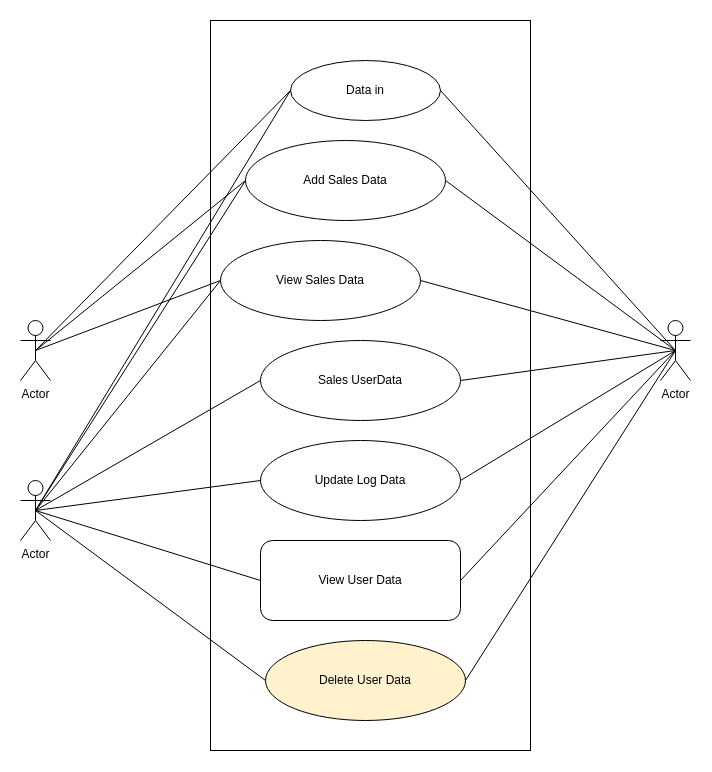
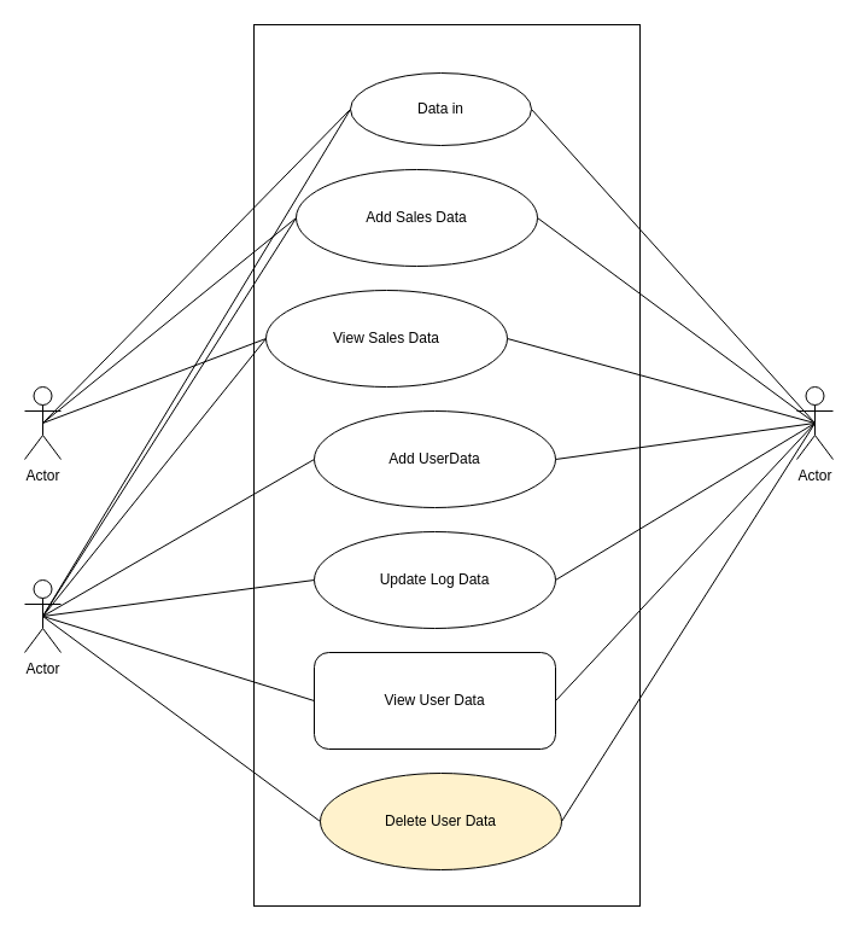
  <mxCell id="0" />
  <mxCell id="1" parent="0" />
  <mxCell id="2" value="" style="rounded=0;whiteSpace=wrap;html=1;" vertex="1" parent="1"><mxGeometry x="210" y="20" width="320" height="730" as="geometry" /></mxCell>
  <mxCell id="3" value="Actor" style="shape=umlActor;verticalLabelPosition=bottom;verticalAlign=top;html=1;outlineConnect=0;" vertex="1" parent="1"><mxGeometry x="20" y="320" width="30" height="60" as="geometry" /></mxCell>
  <mxCell id="4" value="Actor" style="shape=umlActor;verticalLabelPosition=bottom;verticalAlign=top;html=1;outlineConnect=0;" vertex="1" parent="1"><mxGeometry x="20" y="480" width="30" height="60" as="geometry" /></mxCell>
  <mxCell id="5" value="Actor" style="shape=umlActor;verticalLabelPosition=bottom;verticalAlign=top;html=1;outlineConnect=0;" vertex="1" parent="1"><mxGeometry x="660" y="320" width="30" height="60" as="geometry" /></mxCell>
  <mxCell id="6" value="Data in" style="ellipse;whiteSpace=wrap;html=1;" vertex="1" parent="1"><mxGeometry x="290" y="60" width="150" height="60" as="geometry" /></mxCell>
  <mxCell id="7" value="Add Sales Data" style="ellipse;whiteSpace=wrap;html=1;" vertex="1" parent="1"><mxGeometry x="245" y="140" width="200" height="80" as="geometry" /></mxCell>
  <mxCell id="8" value="View Sales Data" style="ellipse;whiteSpace=wrap;html=1;" vertex="1" parent="1"><mxGeometry x="220" y="240" width="200" height="80" as="geometry" /></mxCell>
- <mxCell id="9" value="Sales UserData" style="ellipse;whiteSpace=wrap;html=1;" vertex="1" parent="1"><mxGeometry x="260" y="340" width="200" height="80" as="geometry" /></mxCell>
+ <mxCell id="9" value="Add UserData" style="ellipse;whiteSpace=wrap;html=1;" vertex="1" parent="1"><mxGeometry x="260" y="340" width="200" height="80" as="geometry" /></mxCell>
  <mxCell id="10" value="Update Log Data" style="ellipse;whiteSpace=wrap;html=1;" vertex="1" parent="1"><mxGeometry x="260" y="440" width="200" height="80" as="geometry" /></mxCell>
  <mxCell id="11" value="View User Data" style="whiteSpace=wrap;html=1;rounded=1;" vertex="1" parent="1"><mxGeometry x="260" y="540" width="200" height="80" as="geometry" /></mxCell>
  <mxCell id="12" value="Delete User Data" style="ellipse;whiteSpace=wrap;html=1;fillColor=#fff2cc;" vertex="1" parent="1"><mxGeometry x="265" y="640" width="200" height="80" as="geometry" /></mxCell>
  <mxCell id="13" value="" style="endArrow=none;html=1;entryX=0;entryY=0.5;entryDx=0;entryDy=0;exitX=0.5;exitY=0.5;exitDx=0;exitDy=0;exitPerimeter=0;" edge="1" parent="1" source="3" target="6"><mxGeometry width="50" height="50" relative="1" as="geometry"><mxPoint x="70" y="240" as="sourcePoint" /><mxPoint x="120" y="190" as="targetPoint" /></mxGeometry></mxCell>
  <mxCell id="14" value="" style="endArrow=none;html=1;entryX=0;entryY=0.5;entryDx=0;entryDy=0;exitX=0.5;exitY=0.5;exitDx=0;exitDy=0;exitPerimeter=0;" edge="1" parent="1" source="3" target="7"><mxGeometry width="50" height="50" relative="1" as="geometry"><mxPoint x="170" y="320" as="sourcePoint" /><mxPoint x="220" y="270" as="targetPoint" /></mxGeometry></mxCell>
  <mxCell id="15" value="" style="endArrow=none;html=1;entryX=0;entryY=0.5;entryDx=0;entryDy=0;exitX=0.5;exitY=0.5;exitDx=0;exitDy=0;exitPerimeter=0;" edge="1" parent="1" source="3" target="8"><mxGeometry width="50" height="50" relative="1" as="geometry"><mxPoint x="150" y="400" as="sourcePoint" /><mxPoint x="150" y="410" as="targetPoint" /></mxGeometry></mxCell>
  <mxCell id="16" value="" style="endArrow=none;html=1;exitX=0.5;exitY=0.5;exitDx=0;exitDy=0;exitPerimeter=0;entryX=1;entryY=0.5;entryDx=0;entryDy=0;" edge="1" parent="1" source="5" target="7"><mxGeometry width="50" height="50" relative="1" as="geometry"><mxPoint x="620" y="240" as="sourcePoint" /><mxPoint x="670" y="190" as="targetPoint" /></mxGeometry></mxCell>
  <mxCell id="17" value="" style="endArrow=none;html=1;exitX=0.5;exitY=0.5;exitDx=0;exitDy=0;exitPerimeter=0;entryX=1;entryY=0.5;entryDx=0;entryDy=0;" edge="1" parent="1" source="5" target="6"><mxGeometry width="50" height="50" relative="1" as="geometry"><mxPoint x="580" y="240" as="sourcePoint" /><mxPoint x="630" y="190" as="targetPoint" /></mxGeometry></mxCell>
  <mxCell id="18" value="" style="endArrow=none;html=1;exitX=0.5;exitY=0.5;exitDx=0;exitDy=0;exitPerimeter=0;entryX=1;entryY=0.5;entryDx=0;entryDy=0;" edge="1" parent="1" source="5" target="8"><mxGeometry width="50" height="50" relative="1" as="geometry"><mxPoint x="680" y="230" as="sourcePoint" /><mxPoint x="730" y="180" as="targetPoint" /></mxGeometry></mxCell>
  <mxCell id="19" value="" style="endArrow=none;html=1;exitX=0.5;exitY=0.5;exitDx=0;exitDy=0;exitPerimeter=0;entryX=1;entryY=0.5;entryDx=0;entryDy=0;" edge="1" parent="1" source="5" target="9"><mxGeometry width="50" height="50" relative="1" as="geometry"><mxPoint x="50" y="200" as="sourcePoint" /><mxPoint x="100" y="150" as="targetPoint" /></mxGeometry></mxCell>
  <mxCell id="20" value="" style="endArrow=none;html=1;exitX=0.5;exitY=0.5;exitDx=0;exitDy=0;exitPerimeter=0;entryX=1;entryY=0.5;entryDx=0;entryDy=0;" edge="1" parent="1" source="5" target="10"><mxGeometry width="50" height="50" relative="1" as="geometry"><mxPoint x="20" y="140" as="sourcePoint" /><mxPoint x="70" y="90" as="targetPoint" /></mxGeometry></mxCell>
  <mxCell id="21" value="" style="endArrow=none;html=1;entryX=0.5;entryY=0.5;entryDx=0;entryDy=0;entryPerimeter=0;exitX=1;exitY=0.5;exitDx=0;exitDy=0;" edge="1" parent="1" source="11" target="5"><mxGeometry width="50" height="50" relative="1" as="geometry"><mxPoint x="570" y="540" as="sourcePoint" /><mxPoint x="620" y="490" as="targetPoint" /></mxGeometry></mxCell>
  <mxCell id="22" value="" style="endArrow=none;html=1;exitX=1;exitY=0.5;exitDx=0;exitDy=0;entryX=0.5;entryY=0.5;entryDx=0;entryDy=0;entryPerimeter=0;" edge="1" parent="1" source="12" target="5"><mxGeometry width="50" height="50" relative="1" as="geometry"><mxPoint x="630" y="560" as="sourcePoint" /><mxPoint x="630" y="350" as="targetPoint" /></mxGeometry></mxCell>
  <mxCell id="23" value="" style="endArrow=none;html=1;entryX=0;entryY=0.5;entryDx=0;entryDy=0;exitX=0.5;exitY=0.5;exitDx=0;exitDy=0;exitPerimeter=0;" edge="1" parent="1" source="4" target="6"><mxGeometry width="50" height="50" relative="1" as="geometry"><mxPoint x="100" y="490" as="sourcePoint" /><mxPoint x="150" y="440" as="targetPoint" /></mxGeometry></mxCell>
  <mxCell id="24" value="" style="endArrow=none;html=1;entryX=0;entryY=0.5;entryDx=0;entryDy=0;exitX=0.5;exitY=0.5;exitDx=0;exitDy=0;exitPerimeter=0;" edge="1" parent="1" source="4" target="7"><mxGeometry width="50" height="50" relative="1" as="geometry"><mxPoint x="-60" y="400" as="sourcePoint" /><mxPoint x="-10" y="350" as="targetPoint" /></mxGeometry></mxCell>
  <mxCell id="25" value="" style="endArrow=none;html=1;entryX=0;entryY=0.5;entryDx=0;entryDy=0;exitX=0.5;exitY=0.5;exitDx=0;exitDy=0;exitPerimeter=0;" edge="1" parent="1" source="4" target="8"><mxGeometry width="50" height="50" relative="1" as="geometry"><mxPoint x="120" y="520" as="sourcePoint" /><mxPoint x="170" y="470" as="targetPoint" /></mxGeometry></mxCell>
  <mxCell id="26" value="" style="endArrow=none;html=1;entryX=0;entryY=0.5;entryDx=0;entryDy=0;exitX=0.5;exitY=0.5;exitDx=0;exitDy=0;exitPerimeter=0;" edge="1" parent="1" source="4" target="9"><mxGeometry width="50" height="50" relative="1" as="geometry"><mxPoint x="110" y="550" as="sourcePoint" /><mxPoint x="160" y="500" as="targetPoint" /></mxGeometry></mxCell>
  <mxCell id="27" value="" style="endArrow=none;html=1;entryX=0;entryY=0.5;entryDx=0;entryDy=0;exitX=0.5;exitY=0.5;exitDx=0;exitDy=0;exitPerimeter=0;" edge="1" parent="1" source="4" target="10"><mxGeometry width="50" height="50" relative="1" as="geometry"><mxPoint x="140" y="570" as="sourcePoint" /><mxPoint x="190" y="520" as="targetPoint" /></mxGeometry></mxCell>
  <mxCell id="28" value="" style="endArrow=none;html=1;entryX=0;entryY=0.5;entryDx=0;entryDy=0;exitX=0.5;exitY=0.5;exitDx=0;exitDy=0;exitPerimeter=0;" edge="1" parent="1" source="4" target="11"><mxGeometry width="50" height="50" relative="1" as="geometry"><mxPoint x="120" y="580" as="sourcePoint" /><mxPoint x="170" y="530" as="targetPoint" /></mxGeometry></mxCell>
  <mxCell id="29" value="" style="endArrow=none;html=1;entryX=0;entryY=0.5;entryDx=0;entryDy=0;exitX=0.5;exitY=0.5;exitDx=0;exitDy=0;exitPerimeter=0;" edge="1" parent="1" source="4" target="12"><mxGeometry width="50" height="50" relative="1" as="geometry"><mxPoint x="10" y="700" as="sourcePoint" /><mxPoint x="60" y="650" as="targetPoint" /></mxGeometry></mxCell>
